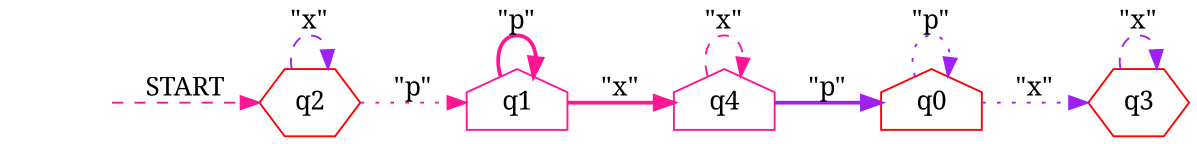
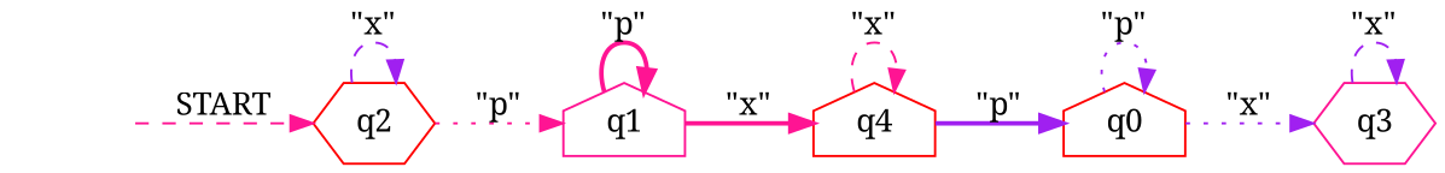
  digraph {
    fontname="Noto Serif"
    rankdir=LR
    node [color=red fontname="Noto Serif" margin=0 shape=house]
    edge [color=purple fontname="Noto Serif" style=dashed]
    q0
-   q3 [shape=hexagon]
+   q3 [color=deeppink shape=hexagon]
    q1 [color=deeppink]
-   q4 [color=deeppink]
+   q4
    q2 [shape=hexagon]
    start0 [shape=none style=invis color="" margin=""]
    q0 -> q0 [label="\"p\"" style=dotted]
    q0 -> q3 [label="\"x\"" style=dotted]
    q3 -> q3 [label="\"x\""]
    q1 -> q1 [color=deeppink label="\"p\"" style=bold]
    q1 -> q4 [color=deeppink label="\"x\"" style=bold]
    q4 -> q0 [label="\"p\"" style=bold]
    q4 -> q4 [color=deeppink label="\"x\""]
    q2 -> q1 [color=deeppink label="\"p\"" style=dotted]
    q2 -> q2 [label="\"x\""]
    start0 -> q2 [color=deeppink label=START]
  }
